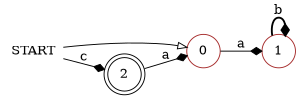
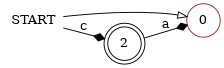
  digraph {
    rankdir=LR
    node [color=brown shape=circle]
    edge [arrowhead=diamond style=solid]
    n1 [label=START shape=plaintext]
    0
    2 [color=black shape=doublecircle]
-   1
    n1 -> 0 [arrowhead=onormal]
    n1 -> 2 [label=c]
-   0 -> 1 [label=a]
    2 -> 0 [label=a]
-   1 -> 1 [label=b style=bold]
  }
